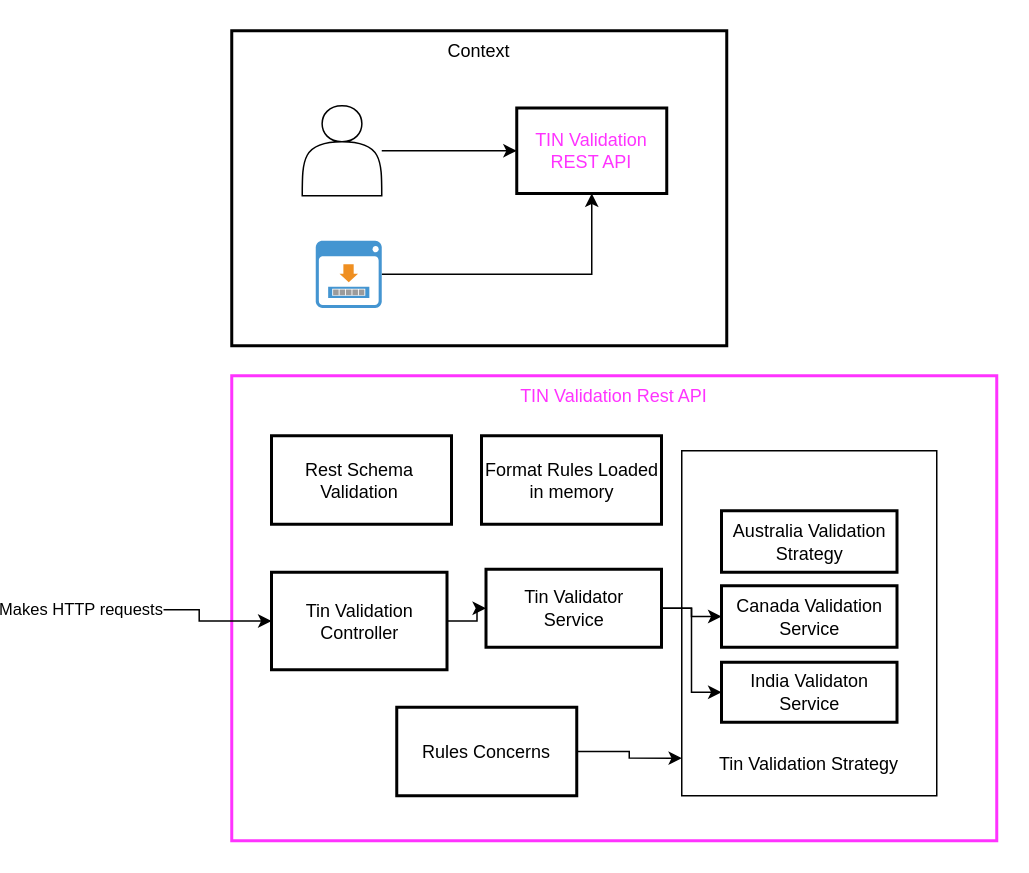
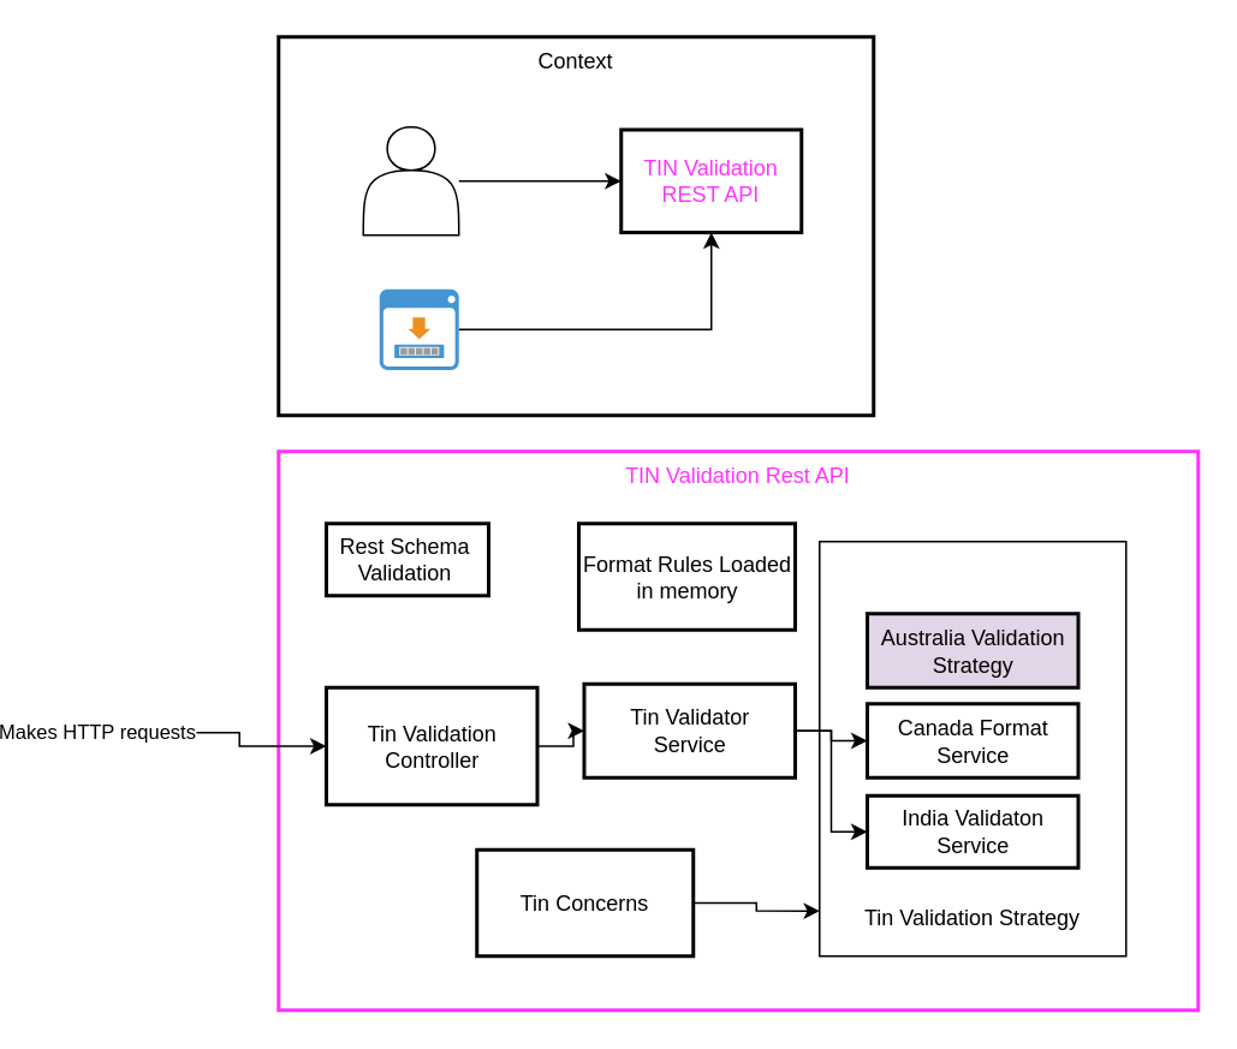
  <mxCell id="0" />
  <mxCell id="1" parent="0" />
  <mxCell id="2" value="TIN Validation Rest API" style="whiteSpace=wrap;strokeWidth=2;verticalAlign=top;labelBackgroundColor=none;fontColor=#FF33FF;strokeColor=#FF33FF;" vertex="1" parent="1"><mxGeometry x="150" y="250" width="510" height="310" as="geometry" /></mxCell>
  <mxCell id="3" value="Context" style="whiteSpace=wrap;strokeWidth=2;verticalAlign=top;" vertex="1" parent="1"><mxGeometry x="150" y="20" width="330" height="210" as="geometry" /></mxCell>
  <mxCell id="4" style="edgeStyle=orthogonalEdgeStyle;rounded=0;orthogonalLoop=1;jettySize=auto;html=1;entryX=0;entryY=0.5;entryDx=0;entryDy=0;" edge="1" parent="1" source="5" target="6"><mxGeometry relative="1" as="geometry" /></mxCell>
  <mxCell id="5" value="" style="shape=actor;whiteSpace=wrap;html=1;" vertex="1" parent="1"><mxGeometry x="197" y="70" width="53" height="60" as="geometry" /></mxCell>
  <mxCell id="6" value="TIN Validation&#10;REST API" style="whiteSpace=wrap;strokeWidth=2;fontColor=#FF33FF;" vertex="1" parent="1"><mxGeometry x="340" y="71.5" width="100" height="57" as="geometry" /></mxCell>
  <mxCell id="7" style="edgeStyle=orthogonalEdgeStyle;rounded=0;orthogonalLoop=1;jettySize=auto;html=1;entryX=0.5;entryY=1;entryDx=0;entryDy=0;" edge="1" parent="1" source="8" target="6"><mxGeometry relative="1" as="geometry" /></mxCell>
  <mxCell id="8" value="" style="shadow=0;dashed=0;html=1;strokeColor=none;fillColor=#4495D1;labelPosition=center;verticalLabelPosition=bottom;verticalAlign=top;align=center;outlineConnect=0;shape=mxgraph.veeam.2d.backup_browser;" vertex="1" parent="1"><mxGeometry x="206" width="44" height="44.8" as="geometry" y="160" /></mxCell>
  <mxCell id="9" style="edgeStyle=orthogonalEdgeStyle;rounded=0;orthogonalLoop=1;jettySize=auto;html=1;entryX=0;entryY=0.5;entryDx=0;entryDy=0;" edge="1" parent="1" source="10" target="16"><mxGeometry relative="1" as="geometry" /></mxCell>
  <mxCell id="10" value="Tin Validation&#10;Controller" style="whiteSpace=wrap;strokeWidth=2;" vertex="1" parent="1"><mxGeometry x="176.5" y="381" width="117" height="65" as="geometry" /></mxCell>
  <mxCell id="11" style="edgeStyle=orthogonalEdgeStyle;rounded=0;orthogonalLoop=1;jettySize=auto;html=1;" edge="1" parent="1" source="12" target="10"><mxGeometry relative="1" as="geometry" /></mxCell>
  <mxCell id="12" value="&lt;span style=&quot;font-size: 11px; text-wrap: nowrap; background-color: rgb(255, 255, 255);&quot;&gt;Makes HTTP requests&lt;/span&gt;" style="text;html=1;align=center;verticalAlign=middle;whiteSpace=wrap;rounded=0;" vertex="1" parent="1"><mxGeometry x="20" y="391" width="60" height="30" as="geometry" /></mxCell>
  <mxCell id="13" value="&lt;div&gt;&lt;br&gt;&lt;/div&gt;&lt;div&gt;&lt;br&gt;&lt;/div&gt;&lt;div&gt;&lt;br&gt;&lt;/div&gt;&lt;div&gt;&lt;br&gt;&lt;/div&gt;&lt;div&gt;&lt;br&gt;&lt;/div&gt;&lt;div&gt;&lt;br&gt;&lt;/div&gt;&lt;div&gt;&lt;br&gt;&lt;/div&gt;&lt;div&gt;&lt;br&gt;&lt;/div&gt;&lt;div&gt;&lt;br&gt;&lt;/div&gt;&lt;div&gt;&lt;br&gt;&lt;/div&gt;&lt;div&gt;&lt;br&gt;&lt;/div&gt;&lt;div&gt;&lt;br&gt;&lt;/div&gt;&lt;div&gt;&lt;br&gt;&lt;/div&gt;Tin Validation Strategy" style="rounded=0;whiteSpace=wrap;html=1;" vertex="1" parent="1"><mxGeometry x="450" y="300" width="170" height="230" as="geometry" /></mxCell>
  <mxCell id="14" style="edgeStyle=orthogonalEdgeStyle;rounded=0;orthogonalLoop=1;jettySize=auto;html=1;entryX=0;entryY=0.5;entryDx=0;entryDy=0;" edge="1" parent="1" source="16" target="18"><mxGeometry relative="1" as="geometry" /></mxCell>
  <mxCell id="15" style="edgeStyle=orthogonalEdgeStyle;rounded=0;orthogonalLoop=1;jettySize=auto;html=1;entryX=0;entryY=0.5;entryDx=0;entryDy=0;" edge="1" parent="1" source="16" target="19"><mxGeometry relative="1" as="geometry" /></mxCell>
  <mxCell id="16" value="Tin Validator&#10;Service" style="whiteSpace=wrap;strokeWidth=2;" vertex="1" parent="1"><mxGeometry x="319.5" y="379" width="117" height="52" as="geometry" /></mxCell>
- <mxCell id="17" value="Australia Validation&#10;Strategy" style="whiteSpace=wrap;strokeWidth=2;" vertex="1" parent="1"><mxGeometry x="476.5" y="340" width="117" height="41" as="geometry" /></mxCell>
- <mxCell id="18" value="Canada Validation&#10;Service" style="whiteSpace=wrap;strokeWidth=2;" vertex="1" parent="1"><mxGeometry x="476.5" y="390" width="117" height="41" as="geometry" /></mxCell>
+ <mxCell id="17" value="Australia Validation&#10;Strategy" style="whiteSpace=wrap;strokeWidth=2;fillColor=#e1d5e7;" vertex="1" parent="1"><mxGeometry x="476.5" y="340" width="117" height="41" as="geometry" /></mxCell>
+ <mxCell id="18" value="Canada Format&#10;Service" style="whiteSpace=wrap;strokeWidth=2;" vertex="1" parent="1"><mxGeometry x="476.5" y="390" width="117" height="41" as="geometry" /></mxCell>
  <mxCell id="19" value="India Validaton&#10;Service" style="whiteSpace=wrap;strokeWidth=2;" vertex="1" parent="1"><mxGeometry x="476.5" y="441" width="117" height="40" as="geometry" /></mxCell>
- <mxCell id="20" value="Rules Concerns" style="whiteSpace=wrap;strokeWidth=2;" vertex="1" parent="1"><mxGeometry x="260" y="471" width="120" height="59" as="geometry" /></mxCell>
+ <mxCell id="20" value="Tin Concerns" style="whiteSpace=wrap;strokeWidth=2;" vertex="1" parent="1"><mxGeometry x="260" y="471" width="120" height="59" as="geometry" /></mxCell>
  <mxCell id="21" style="edgeStyle=orthogonalEdgeStyle;rounded=0;orthogonalLoop=1;jettySize=auto;html=1;entryX=0.001;entryY=0.891;entryDx=0;entryDy=0;entryPerimeter=0;" edge="1" parent="1" source="20" target="13"><mxGeometry relative="1" as="geometry" /></mxCell>
- <mxCell id="22" value="Rest Schema &#10;Validation " style="whiteSpace=wrap;strokeWidth=2;" vertex="1" parent="1"><mxGeometry x="176.5" y="290" width="120" height="59" as="geometry" /></mxCell>
+ <mxCell id="22" value="Rest Schema &#10;Validation " style="whiteSpace=wrap;strokeWidth=2;" vertex="1" parent="1"><mxGeometry x="176.5" y="290" width="90" height="40" as="geometry" /></mxCell>
  <mxCell id="23" value="Format Rules Loaded in memory" style="whiteSpace=wrap;strokeWidth=2;" vertex="1" parent="1"><mxGeometry x="316.5" y="290" width="120" height="59" as="geometry" /></mxCell>
